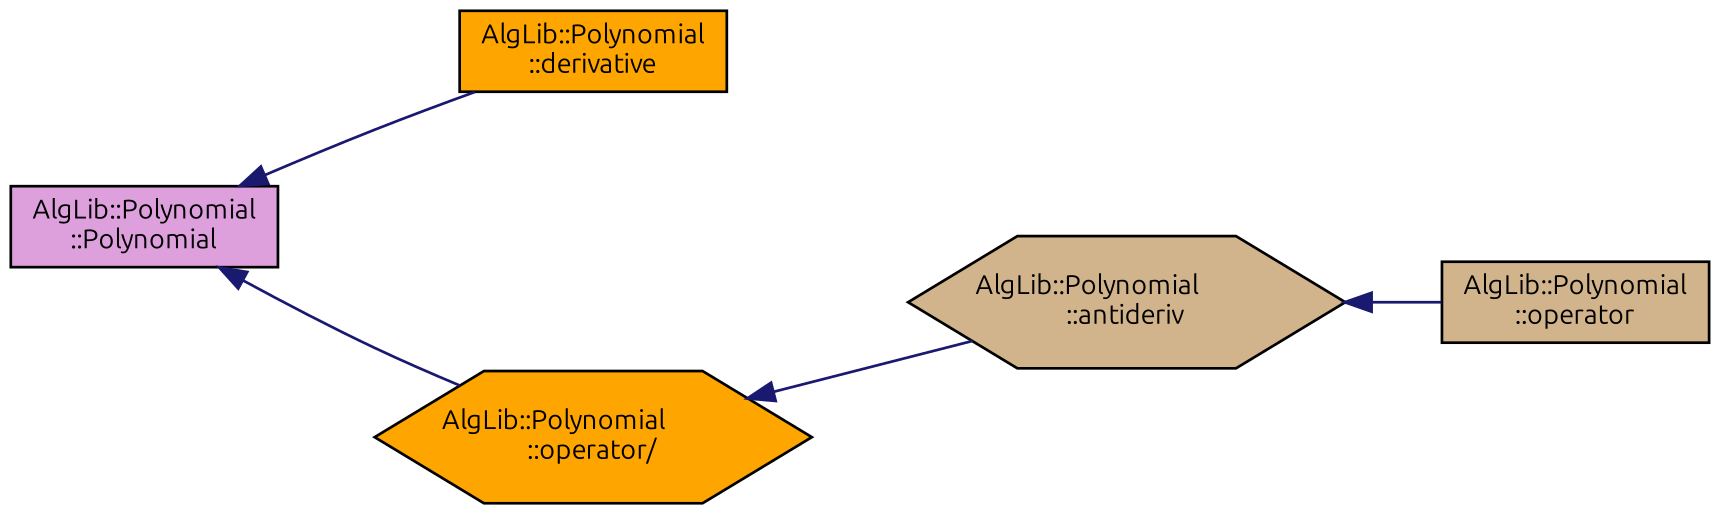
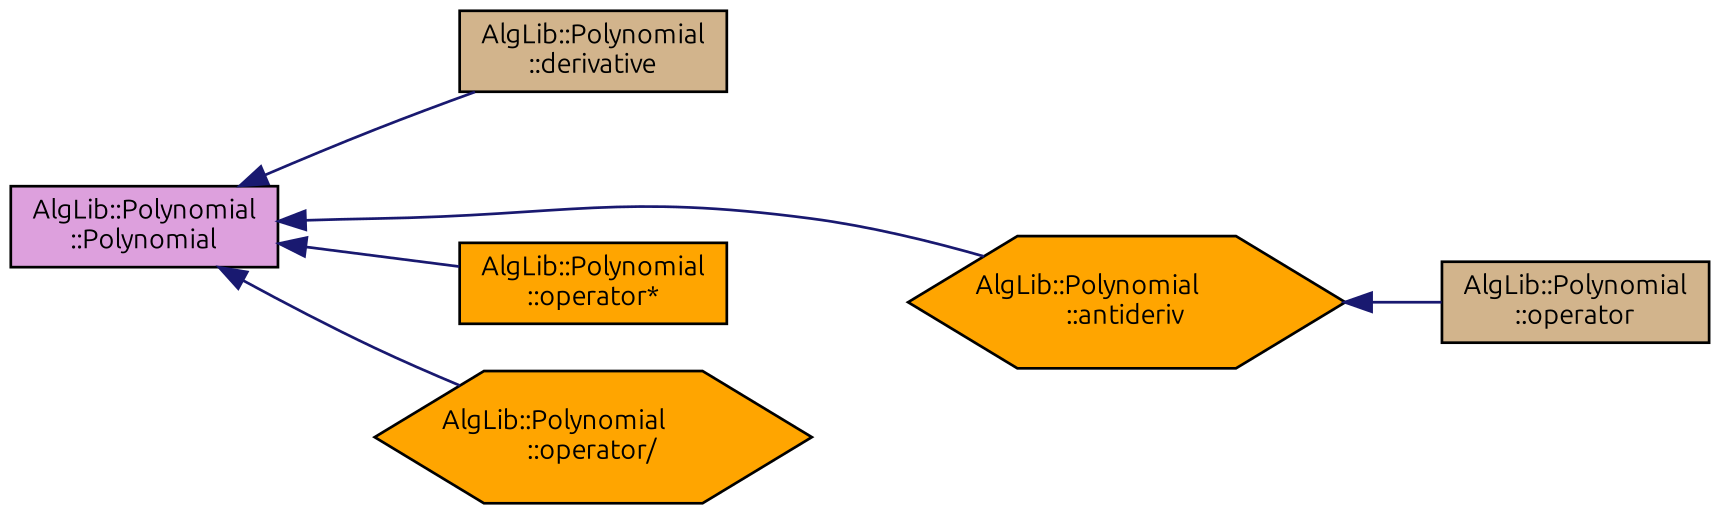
  digraph {
    fontname=Ubuntu
    rankdir=LR
    node [color=black fillcolor=orange fontname=Ubuntu fontsize=10 shape=box style=filled]
    edge [color=midnightblue dir=back fontname=Ubuntu fontsize=10 labelfontname=Helvetica labelfontsize=10 style=solid]
    n1 [fillcolor=plum fontcolor=black height=0.2 label="AlgLib::Polynomial\l::Polynomial" width=0.4]
-   n2 [height=0.2 label="AlgLib::Polynomial\l::derivative" width=0.4]
-   n3 [fillcolor=tan height=0.2 label="AlgLib::Polynomial\l::antideriv" shape=hexagon width=0.4]
+   n2 [fillcolor=tan height=0.2 label="AlgLib::Polynomial\l::derivative" width=0.4]
+   n3 [height=0.2 label="AlgLib::Polynomial\l::antideriv" shape=hexagon width=0.4]
+   n4 [height=0.2 label="AlgLib::Polynomial\l::operator*" width=0.4]
    n5 [height=0.2 label="AlgLib::Polynomial\l::operator/" shape=hexagon width=0.4]
    n6 [fillcolor=tan height=0.2 label="AlgLib::Polynomial\l::operator" width=0.4]
    n1 -> n2
-   n5 -> n3
+   n1 -> n3
+   n1 -> n4
    n1 -> n5
    n3 -> n6
  }
